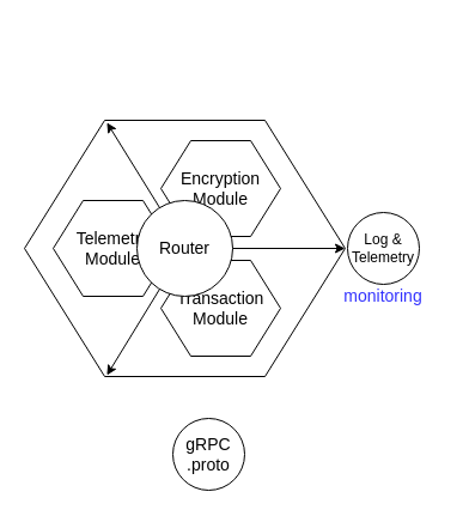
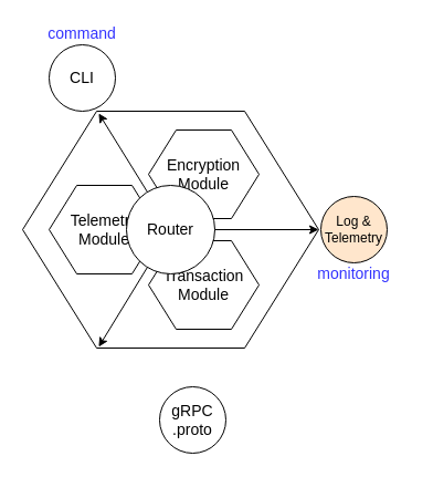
  <mxCell id="0" />
  <mxCell id="1" parent="0" />
  <mxCell id="2" value="" style="shape=hexagon;perimeter=hexagonPerimeter2;whiteSpace=wrap;html=1;fontSize=14;" vertex="1" parent="1"><mxGeometry x="20" y="100" width="268" height="214" as="geometry" /></mxCell>
  <mxCell id="3" value="&lt;div style=&quot;font-size: 14px;&quot;&gt;Telemetry&lt;/div&gt;&lt;div style=&quot;font-size: 14px;&quot;&gt;Module&lt;br style=&quot;font-size: 14px;&quot;&gt;&lt;/div&gt;" style="shape=hexagon;perimeter=hexagonPerimeter2;whiteSpace=wrap;html=1;fontSize=14;" vertex="1" parent="1"><mxGeometry x="44" y="167" width="100" height="80" as="geometry" /></mxCell>
  <mxCell id="4" value="&lt;div style=&quot;font-size: 14px&quot;&gt;Encryption&lt;/div&gt;&lt;div style=&quot;font-size: 14px&quot;&gt;Module&lt;br style=&quot;font-size: 14px&quot;&gt;&lt;/div&gt;" style="shape=hexagon;perimeter=hexagonPerimeter2;whiteSpace=wrap;html=1;fontSize=14;" vertex="1" parent="1"><mxGeometry x="134" y="117" width="100" height="80" as="geometry" /></mxCell>
  <mxCell id="5" value="&lt;div style=&quot;font-size: 14px&quot;&gt;Transaction&lt;/div&gt;&lt;div style=&quot;font-size: 14px&quot;&gt;Module&lt;br style=&quot;font-size: 14px&quot;&gt;&lt;/div&gt;" style="shape=hexagon;perimeter=hexagonPerimeter2;whiteSpace=wrap;html=1;fontSize=14;" vertex="1" parent="1"><mxGeometry x="134" y="217" width="100" height="80" as="geometry" /></mxCell>
  <mxCell id="6" value="Router" style="ellipse;whiteSpace=wrap;html=1;aspect=fixed;fontSize=14;" vertex="1" parent="1"><mxGeometry x="114" y="167" width="80" height="80" as="geometry" /></mxCell>
  <mxCell id="7" value="" style="endArrow=classic;html=1;fontSize=14;entryX=0.257;entryY=0.009;entryDx=0;entryDy=0;entryPerimeter=0;" edge="1" parent="1" source="6" target="2"><mxGeometry width="50" height="50" relative="1" as="geometry"><mxPoint x="24" y="387" as="sourcePoint" /><mxPoint x="74" y="337" as="targetPoint" /></mxGeometry></mxCell>
  <mxCell id="8" value="" style="endArrow=classic;html=1;fontSize=14;entryX=0.257;entryY=0.995;entryDx=0;entryDy=0;entryPerimeter=0;" edge="1" parent="1" source="6" target="2"><mxGeometry width="50" height="50" relative="1" as="geometry"><mxPoint x="-126" y="507" as="sourcePoint" /><mxPoint x="-76" y="457" as="targetPoint" /></mxGeometry></mxCell>
  <mxCell id="9" value="" style="endArrow=classic;html=1;fontSize=14;entryX=1;entryY=0.5;entryDx=0;entryDy=0;" edge="1" parent="1" source="6" target="2"><mxGeometry width="50" height="50" relative="1" as="geometry"><mxPoint x="454" y="427" as="sourcePoint" /><mxPoint x="504" y="377" as="targetPoint" /></mxGeometry></mxCell>
+ <mxCell id="10" value="CLI" style="ellipse;whiteSpace=wrap;html=1;aspect=fixed;fontSize=14;" vertex="1" parent="1"><mxGeometry x="44" y="40" width="60" height="60" as="geometry" /></mxCell>
  <mxCell id="11" value="&lt;div&gt;gRPC&lt;/div&gt;.proto" style="ellipse;whiteSpace=wrap;html=1;aspect=fixed;fontSize=14;" vertex="1" parent="1"><mxGeometry x="144" y="349" width="60" height="60" as="geometry" /></mxCell>
- <mxCell id="12" value="&lt;div style=&quot;font-size: 12px&quot;&gt;Log &amp;amp;&lt;br&gt;&lt;/div&gt;&lt;div style=&quot;font-size: 12px&quot;&gt;Telemetry&lt;br style=&quot;font-size: 12px&quot;&gt;&lt;/div&gt;" style="ellipse;whiteSpace=wrap;html=1;aspect=fixed;fontSize=12;" vertex="1" parent="1"><mxGeometry x="290" y="177" width="60" height="60" as="geometry" /></mxCell>
+ <mxCell id="12" value="&lt;div style=&quot;font-size: 12px&quot;&gt;Log &amp;amp;&lt;br&gt;&lt;/div&gt;&lt;div style=&quot;font-size: 12px&quot;&gt;Telemetry&lt;br style=&quot;font-size: 12px&quot;&gt;&lt;/div&gt;" style="ellipse;whiteSpace=wrap;html=1;aspect=fixed;fontSize=12;fillColor=#ffe6cc;" vertex="1" parent="1"><mxGeometry x="290" y="177" width="60" height="60" as="geometry" /></mxCell>
+ <mxCell id="13" value="command" style="text;html=1;strokeColor=none;fillColor=none;align=center;verticalAlign=middle;whiteSpace=wrap;rounded=0;fontSize=14;fontColor=#3333FF;" vertex="1" parent="1"><mxGeometry x="24" y="20" width="100" height="20" as="geometry" /></mxCell>
  <mxCell id="14" value="monitoring" style="text;html=1;strokeColor=none;fillColor=none;align=center;verticalAlign=middle;whiteSpace=wrap;rounded=0;fontSize=14;fontColor=#3333FF;" vertex="1" parent="1"><mxGeometry x="270" y="237" width="100" height="20" as="geometry" /></mxCell>
